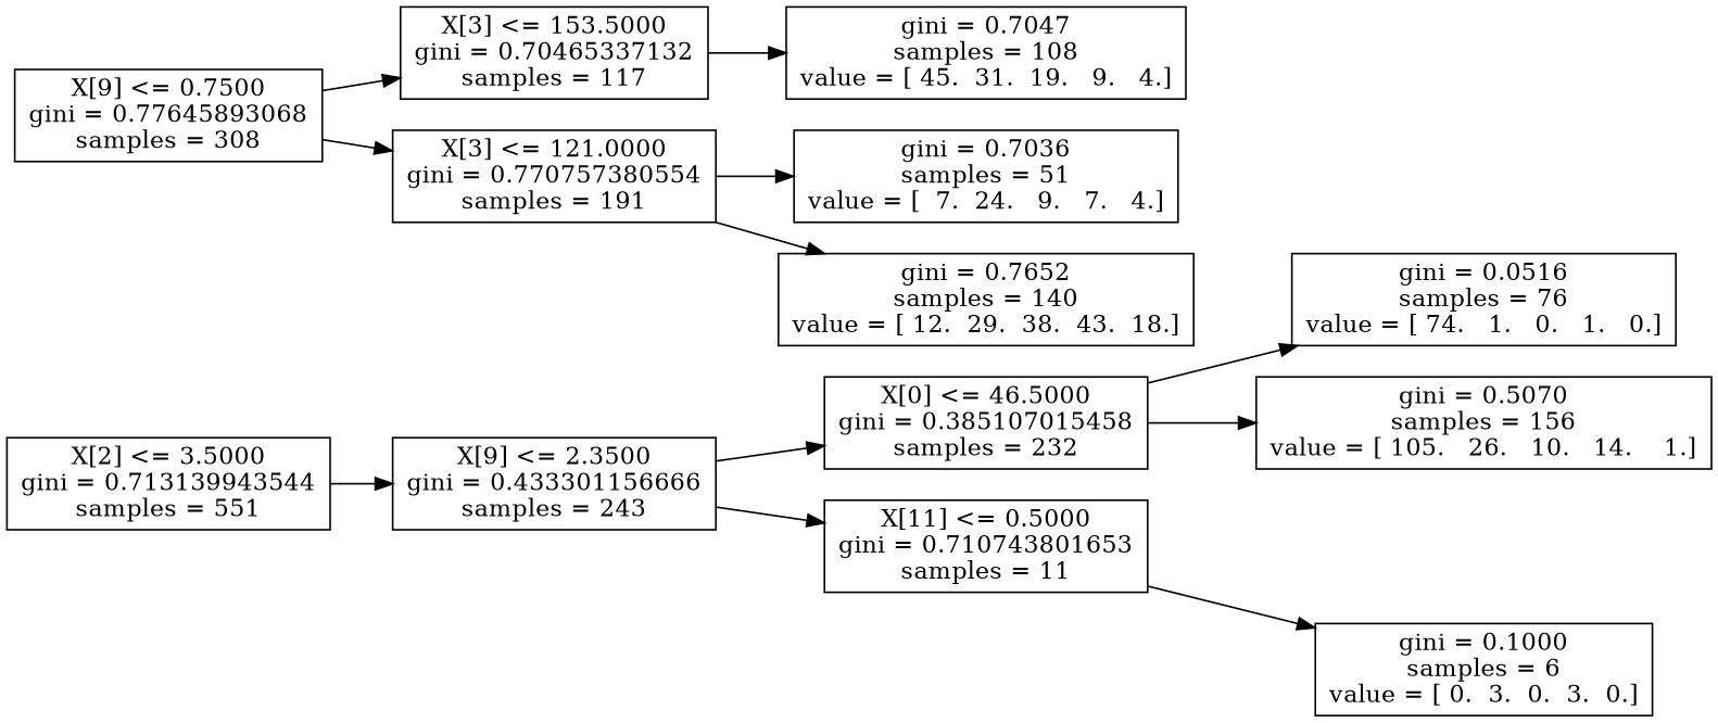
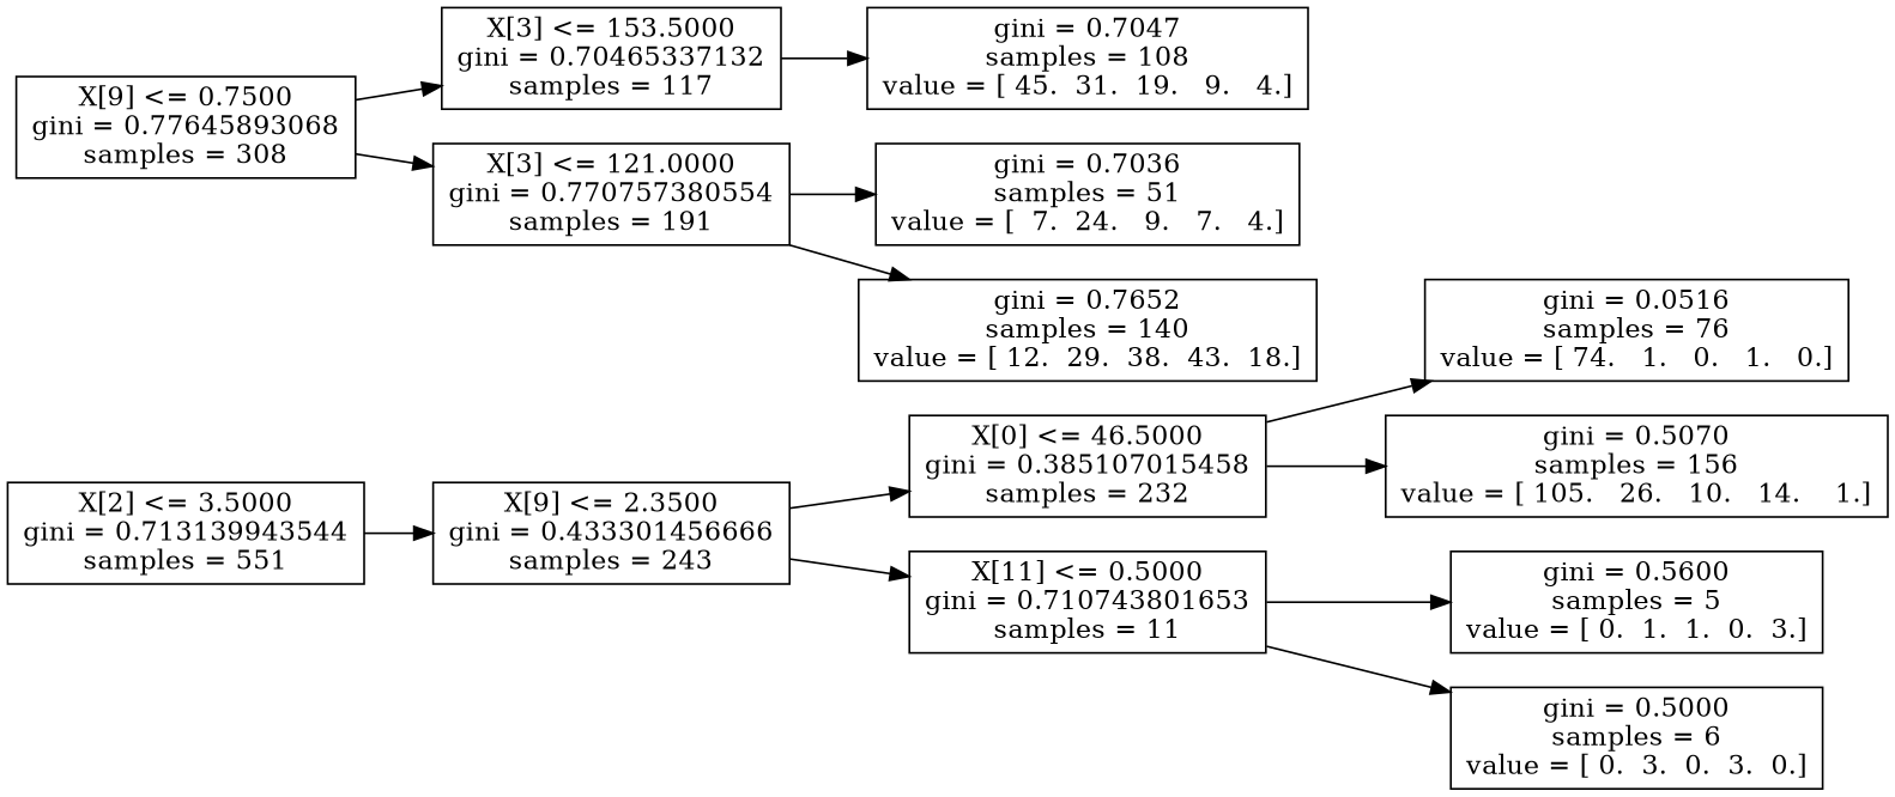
  digraph {
    rankdir=LR
    node [shape=box]
    n1 [label="X[2] <= 3.5000\ngini = 0.713139943544\nsamples = 551"]
-   n2 [label="X[9] <= 2.3500\ngini = 0.433301156666\nsamples = 243"]
+   n2 [label="X[9] <= 2.3500\ngini = 0.433301456666\nsamples = 243"]
    n3 [label="X[0] <= 46.5000\ngini = 0.385107015458\nsamples = 232"]
    n4 [label="X[11] <= 0.5000\ngini = 0.710743801653\nsamples = 11"]
    n5 [label="X[9] <= 0.7500\ngini = 0.77645893068\nsamples = 308"]
    n6 [label="X[3] <= 153.5000\ngini = 0.70465337132\nsamples = 117"]
    n7 [label="X[3] <= 121.0000\ngini = 0.770757380554\nsamples = 191"]
    n8 [label="gini = 0.0516\nsamples = 76\nvalue = [ 74.   1.   0.   1.   0.]"]
    n9 [label="gini = 0.5070\nsamples = 156\nvalue = [ 105.   26.   10.   14.    1.]"]
-   n11 [label="gini = 0.1000\nsamples = 6\nvalue = [ 0.  3.  0.  3.  0.]"]
+   n10 [label="gini = 0.5600\nsamples = 5\nvalue = [ 0.  1.  1.  0.  3.]"]
+   n11 [label="gini = 0.5000\nsamples = 6\nvalue = [ 0.  3.  0.  3.  0.]"]
    n12 [label="gini = 0.7047\nsamples = 108\nvalue = [ 45.  31.  19.   9.   4.]"]
    n13 [label="gini = 0.7036\nsamples = 51\nvalue = [  7.  24.   9.   7.   4.]"]
    n14 [label="gini = 0.7652\nsamples = 140\nvalue = [ 12.  29.  38.  43.  18.]"]
    n1 -> n2
    n2 -> n3
    n2 -> n4
    n3 -> n8
    n3 -> n9
+   n4 -> n10
    n4 -> n11
    n5 -> n6
    n5 -> n7
    n6 -> n12
    n7 -> n13
    n7 -> n14
  }
